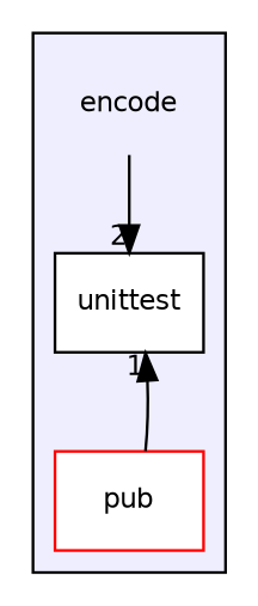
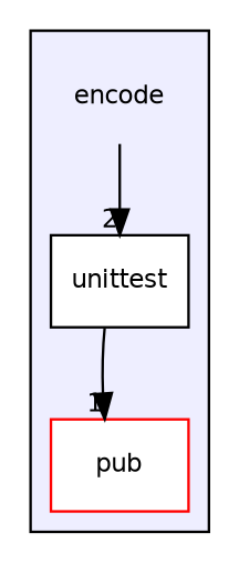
  digraph {
    compound=true
    node [fontname=Helvetica fontsize=10 shape=box fillcolor=white style=filled]
    edge [labeldistance=1.5 labelfontname=Helvetica labelfontsize=10]
    n1 [label=encode shape=plaintext fillcolor="" style=""]
    n2 [color=red label=pub]
    n3 [label=unittest]
    subgraph cluster_1 {
      bgcolor="#eeeeff"
      pencolor=black
      n1
      n2
      n3
    }
    n1 -> n3 [headlabel=2]
-   n2 -> n3 [headlabel=1]
+   n3 -> n2 [headlabel=1]
  }
